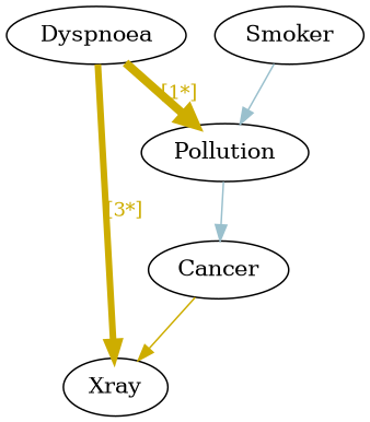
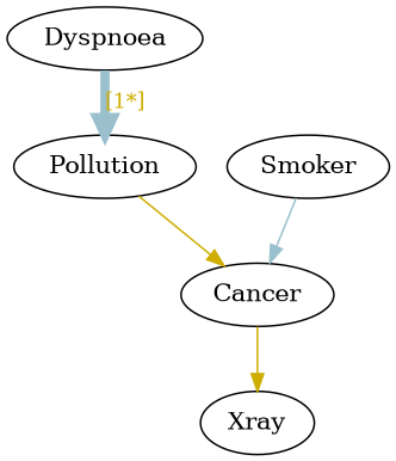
  digraph {
    splines=true
    edge [color=gold3]
    n1 [label=Cancer]
    n2 [label=Xray]
    n3 [label=Dyspnoea]
    n4 [label=Pollution]
    n5 [label=Smoker]
    n1 -> n2
-   n3 -> n2 [fontcolor=gold3 fontsize=12 label="[3*]  " labelfloat=true penwidth=4.11]
-   n3 -> n4 [fontcolor=gold3 fontsize=12 label="[1*]  " labelfloat=true penwidth=5.29]
-   n4 -> n1 [color=lightblue3]
-   n5 -> n4 [color=lightblue3]
+   n3 -> n4 [color=lightblue3 fontcolor=gold3 fontsize=12 label="[1*]  " labelfloat=true penwidth=5.29]
+   n4 -> n1
+   n5 -> n1 [color=lightblue3]
  }
